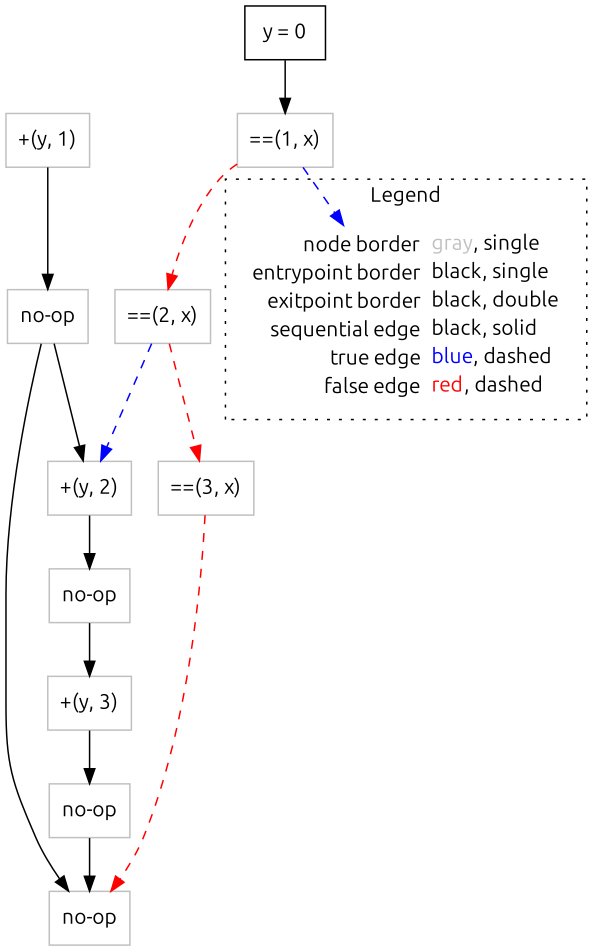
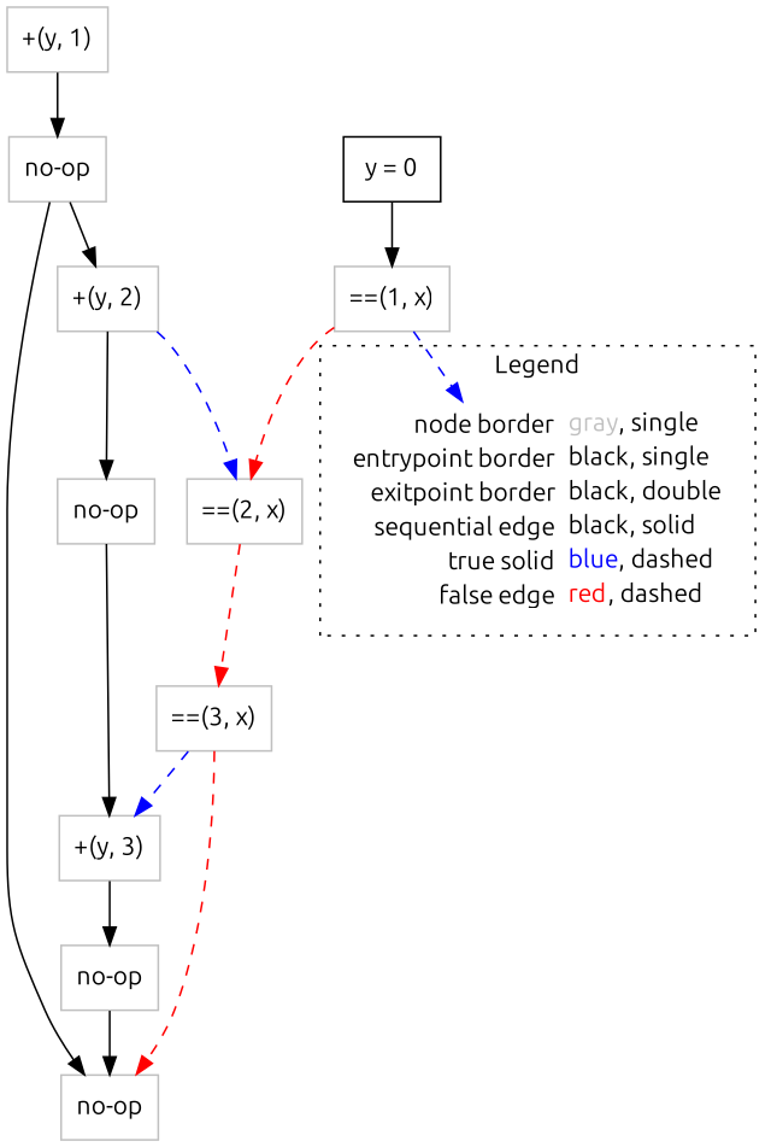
  digraph {
    fontname=Ubuntu
    node [fontname=Ubuntu shape=rect color=gray]
    edge [color=black fontname=Ubuntu]
-   n1 [label=<<table border="0" cellpadding="2" cellspacing="0" cellborder="0"><tr><td align="right">node border&nbsp;</td><td align="left"><font color="gray">gray</font>, single</td></tr><tr><td align="right">entrypoint border&nbsp;</td><td align="left"><font color="black">black</font>, single</td></tr><tr><td align="right">exitpoint border&nbsp;</td><td align="left"><font color="black">black</font>, double</td></tr><tr><td align="right">sequential edge&nbsp;</td><td align="left"><font color="black">black</font>, solid</td></tr><tr><td align="right">true edge&nbsp;</td><td align="left"><font color="blue">blue</font>, dashed</td></tr><tr><td align="right">false edge&nbsp;</td><td align="left"><font color="red">red</font>, dashed</td></tr></table>> shape=plaintext color=""]
+   n1 [label=<<table border="0" cellpadding="2" cellspacing="0" cellborder="0"><tr><td align="right">node border&nbsp;</td><td align="left"><font color="gray">gray</font>, single</td></tr><tr><td align="right">entrypoint border&nbsp;</td><td align="left"><font color="black">black</font>, single</td></tr><tr><td align="right">exitpoint border&nbsp;</td><td align="left"><font color="black">black</font>, double</td></tr><tr><td align="right">sequential edge&nbsp;</td><td align="left"><font color="black">black</font>, solid</td></tr><tr><td align="right">true solid&nbsp;</td><td align="left"><font color="blue">blue</font>, dashed</td></tr><tr><td align="right">false edge&nbsp;</td><td align="left"><font color="red">red</font>, dashed</td></tr></table>> shape=plaintext color=""]
    n2 [color=black label=<y = 0>]
    n3 [label=<==(1, x)>]
    n4 [label=<==(2, x)>]
    n5 [label=<+(y, 1)>]
    n6 [label=<no-op>]
    n7 [label=<+(y, 2)>]
    n8 [label=<no-op>]
    n9 [label=<==(3, x)>]
    n10 [label=<no-op>]
    n11 [label=<+(y, 3)>]
    n12 [label=<no-op>]
    subgraph cluster_1 {
      label=Legend
      style=dotted
      n1
    }
    n2 -> n3
    n3 -> n1 [color=blue style=dashed]
    n3 -> n4 [color=red style=dashed]
-   n4 -> n7 [color=blue style=dashed]
+   n7 -> n4 [color=blue style=dashed]
    n4 -> n9 [color=red style=dashed]
    n5 -> n6
    n6 -> n7
    n6 -> n8
    n7 -> n10
    n9 -> n8 [color=red style=dashed]
+   n9 -> n11 [color=blue style=dashed]
    n10 -> n11
    n11 -> n12
    n12 -> n8
  }
